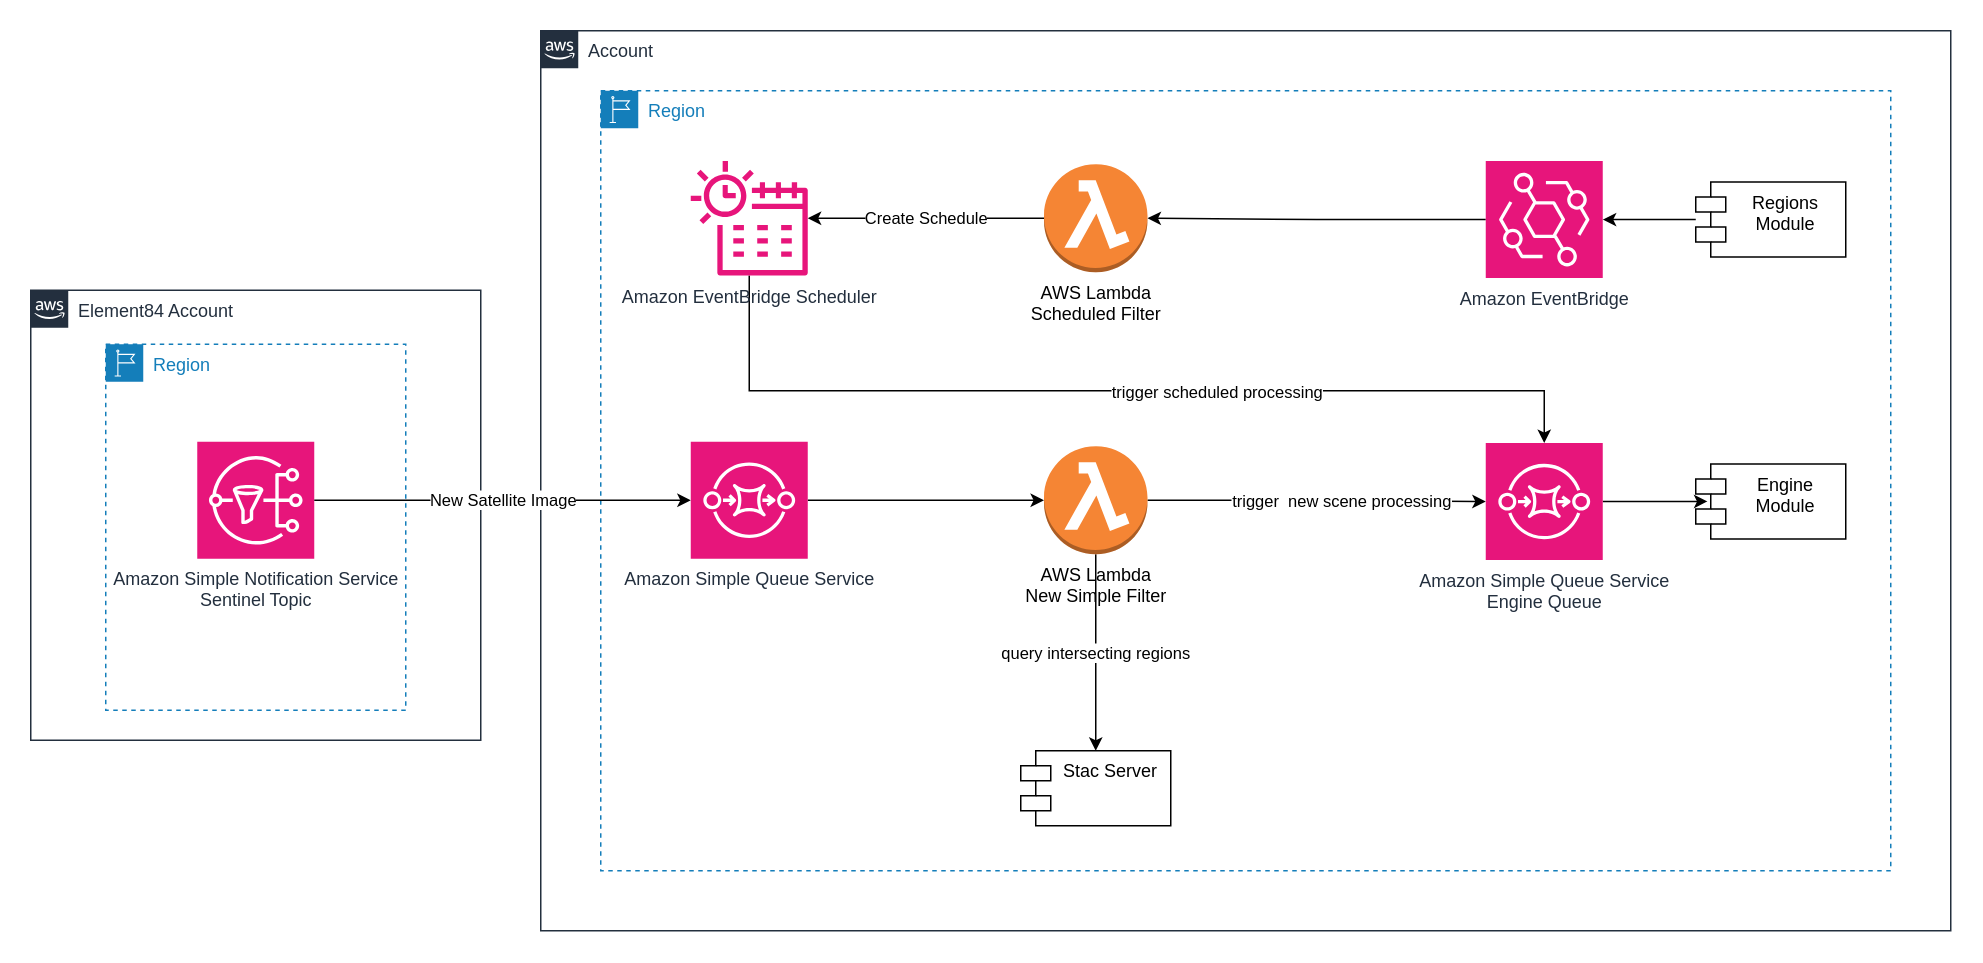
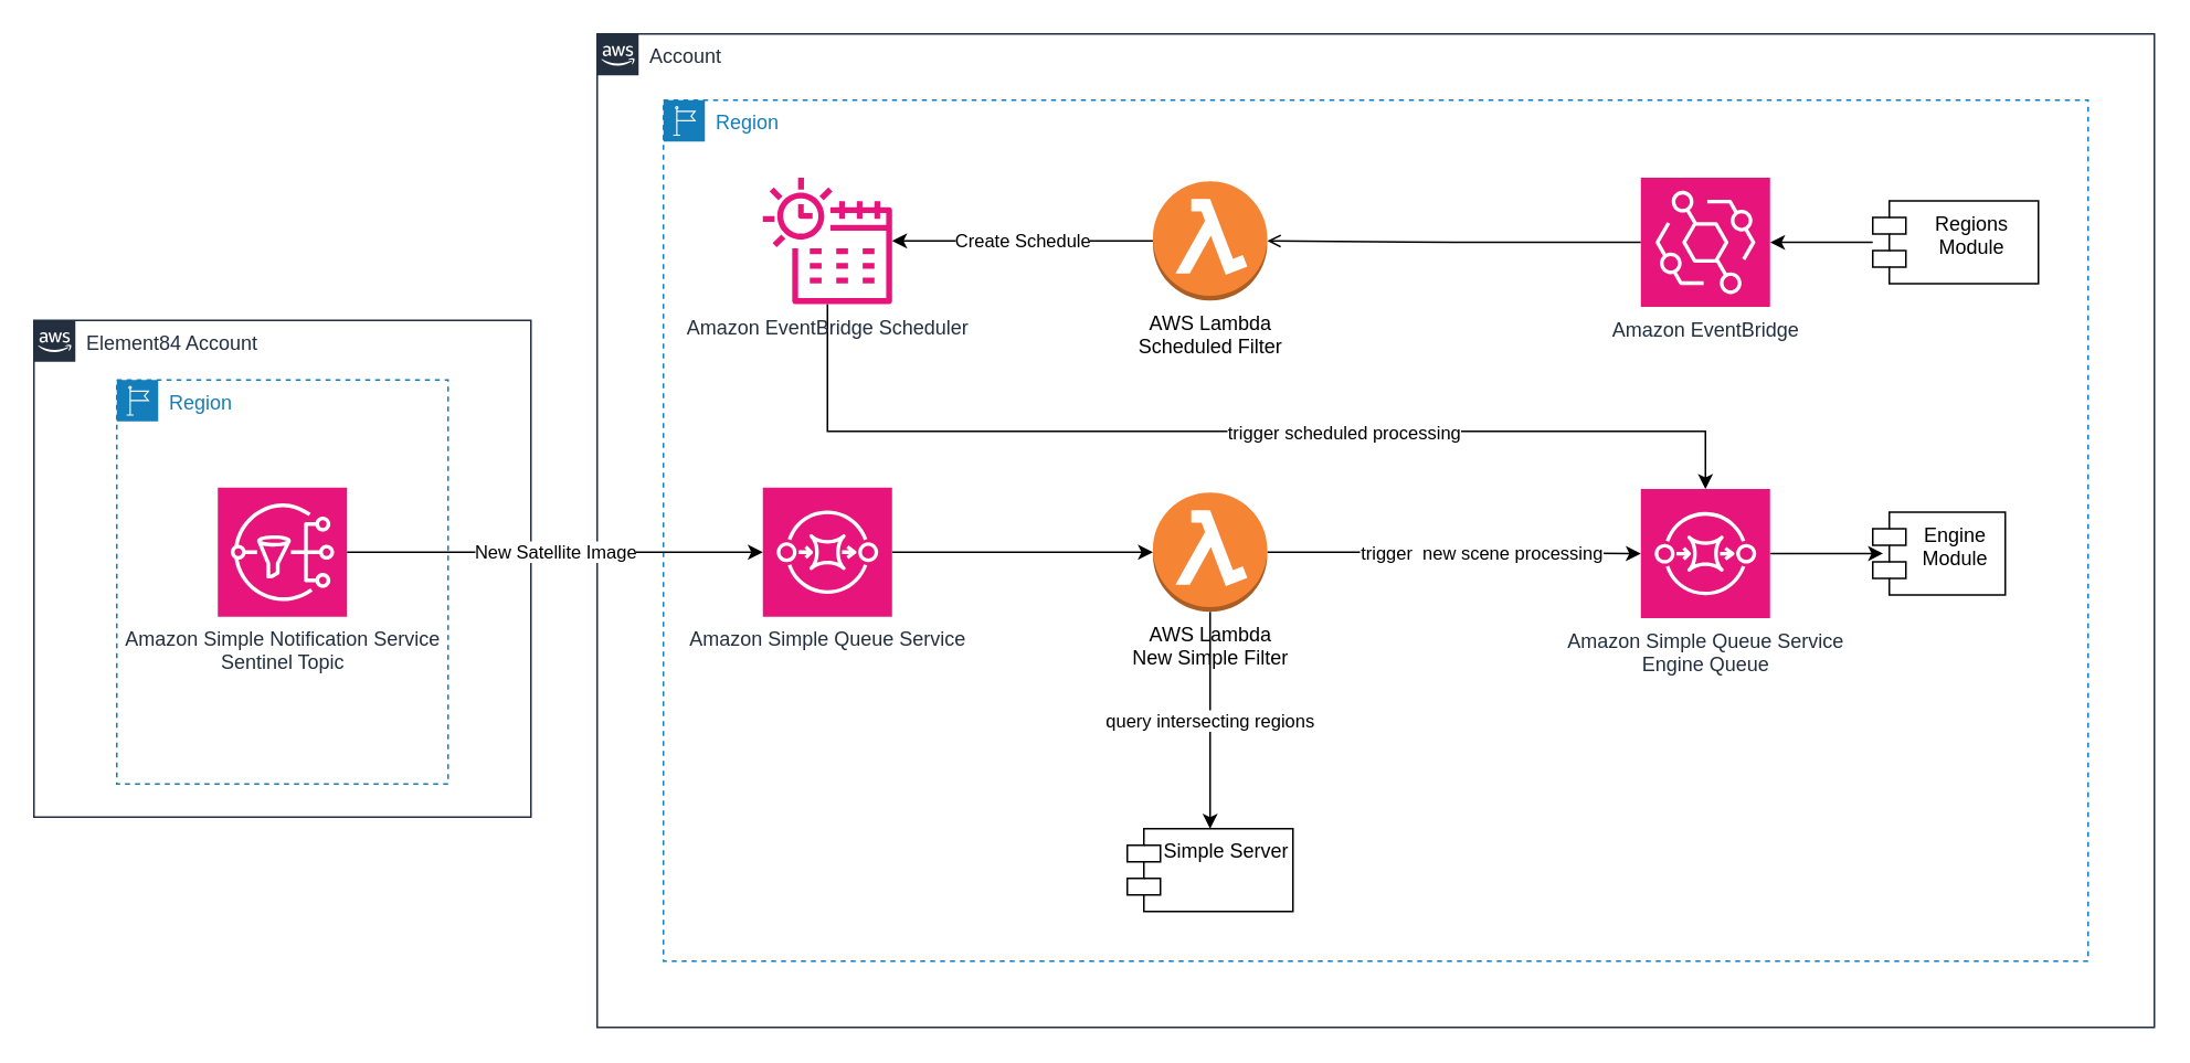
  <mxCell id="0" />
  <mxCell id="1" parent="0" />
  <mxCell id="2" value="Account" style="points=[[0,0],[0.25,0],[0.5,0],[0.75,0],[1,0],[1,0.25],[1,0.5],[1,0.75],[1,1],[0.75,1],[0.5,1],[0.25,1],[0,1],[0,0.75],[0,0.5],[0,0.25]];outlineConnect=0;gradientColor=none;html=1;whiteSpace=wrap;fontSize=12;fontStyle=0;container=1;pointerEvents=0;collapsible=0;recursiveResize=0;shape=mxgraph.aws4.group;grIcon=mxgraph.aws4.group_aws_cloud_alt;strokeColor=#232F3E;fillColor=none;verticalAlign=top;align=left;spacingLeft=30;fontColor=#232F3E;dashed=0;" parent="1" vertex="1"><mxGeometry x="360" y="20" width="940" height="600" as="geometry" /></mxCell>
  <mxCell id="3" value="Region" style="points=[[0,0],[0.25,0],[0.5,0],[0.75,0],[1,0],[1,0.25],[1,0.5],[1,0.75],[1,1],[0.75,1],[0.5,1],[0.25,1],[0,1],[0,0.75],[0,0.5],[0,0.25]];outlineConnect=0;gradientColor=none;html=1;whiteSpace=wrap;fontSize=12;fontStyle=0;container=1;pointerEvents=0;collapsible=0;recursiveResize=0;shape=mxgraph.aws4.group;grIcon=mxgraph.aws4.group_region;strokeColor=#147EBA;fillColor=none;verticalAlign=top;align=left;spacingLeft=30;fontColor=#147EBA;dashed=1;" parent="2" vertex="1"><mxGeometry x="40" y="40" width="860" height="520" as="geometry" /></mxCell>
  <mxCell id="4" style="edgeStyle=orthogonalEdgeStyle;rounded=0;orthogonalLoop=1;jettySize=auto;html=1;" parent="3" source="6" target="8" edge="1"><mxGeometry relative="1" as="geometry"><Array as="points"><mxPoint x="99" y="200" /><mxPoint x="629" y="200" /></Array></mxGeometry></mxCell>
  <mxCell id="5" value="trigger scheduled processing" style="edgeLabel;html=1;align=center;verticalAlign=middle;resizable=0;points=[];" parent="4" vertex="1" connectable="0"><mxGeometry x="0.21" y="-2" relative="1" as="geometry"><mxPoint y="-2" as="offset" /></mxGeometry></mxCell>
  <mxCell id="6" value="Amazon EventBridge Scheduler" style="sketch=0;outlineConnect=0;fontColor=#232F3E;gradientColor=none;fillColor=#E7157B;strokeColor=none;dashed=0;verticalLabelPosition=bottom;verticalAlign=top;align=center;html=1;fontSize=12;fontStyle=0;aspect=fixed;pointerEvents=1;shape=mxgraph.aws4.eventbridge_scheduler;" parent="3" vertex="1"><mxGeometry x="60" y="46" width="78" height="78" as="geometry" /></mxCell>
  <mxCell id="7" style="edgeStyle=orthogonalEdgeStyle;rounded=0;orthogonalLoop=1;jettySize=auto;html=1;entryX=0.078;entryY=0.498;entryDx=0;entryDy=0;entryPerimeter=0;" parent="3" source="8" target="22" edge="1"><mxGeometry relative="1" as="geometry" /></mxCell>
  <mxCell id="8" value="Amazon Simple Queue Service&lt;br&gt;Engine Queue" style="sketch=0;points=[[0,0,0],[0.25,0,0],[0.5,0,0],[0.75,0,0],[1,0,0],[0,1,0],[0.25,1,0],[0.5,1,0],[0.75,1,0],[1,1,0],[0,0.25,0],[0,0.5,0],[0,0.75,0],[1,0.25,0],[1,0.5,0],[1,0.75,0]];outlineConnect=0;fontColor=#232F3E;fillColor=#E7157B;strokeColor=#ffffff;dashed=0;verticalLabelPosition=bottom;verticalAlign=top;align=center;html=1;fontSize=12;fontStyle=0;aspect=fixed;shape=mxgraph.aws4.resourceIcon;resIcon=mxgraph.aws4.sqs;" parent="3" vertex="1"><mxGeometry x="590" y="234.89" width="78" height="78" as="geometry" /></mxCell>
  <mxCell id="9" style="edgeStyle=orthogonalEdgeStyle;rounded=0;orthogonalLoop=1;jettySize=auto;html=1;" parent="3" source="10" target="18" edge="1"><mxGeometry relative="1" as="geometry" /></mxCell>
  <mxCell id="10" value="Amazon Simple Queue Service" style="sketch=0;points=[[0,0,0],[0.25,0,0],[0.5,0,0],[0.75,0,0],[1,0,0],[0,1,0],[0.25,1,0],[0.5,1,0],[0.75,1,0],[1,1,0],[0,0.25,0],[0,0.5,0],[0,0.75,0],[1,0.25,0],[1,0.5,0],[1,0.75,0]];outlineConnect=0;fontColor=#232F3E;fillColor=#E7157B;strokeColor=#ffffff;dashed=0;verticalLabelPosition=bottom;verticalAlign=top;align=center;html=1;fontSize=12;fontStyle=0;aspect=fixed;shape=mxgraph.aws4.resourceIcon;resIcon=mxgraph.aws4.sqs;movable=1;resizable=1;rotatable=1;deletable=1;editable=1;locked=0;connectable=1;" parent="3" vertex="1"><mxGeometry x="60" y="234" width="78" height="78" as="geometry" /></mxCell>
- <mxCell id="11" style="edgeStyle=orthogonalEdgeStyle;rounded=0;orthogonalLoop=1;jettySize=auto;html=1;" parent="3" source="12" target="14" edge="1"><mxGeometry relative="1" as="geometry" /></mxCell>
+ <mxCell id="11" style="edgeStyle=orthogonalEdgeStyle;rounded=0;orthogonalLoop=1;jettySize=auto;html=1;endArrow=open;" parent="3" source="12" target="14" edge="1"><mxGeometry relative="1" as="geometry" /></mxCell>
  <mxCell id="12" value="Amazon EventBridge" style="sketch=0;points=[[0,0,0],[0.25,0,0],[0.5,0,0],[0.75,0,0],[1,0,0],[0,1,0],[0.25,1,0],[0.5,1,0],[0.75,1,0],[1,1,0],[0,0.25,0],[0,0.5,0],[0,0.75,0],[1,0.25,0],[1,0.5,0],[1,0.75,0]];outlineConnect=0;fontColor=#232F3E;fillColor=#E7157B;strokeColor=#ffffff;dashed=0;verticalLabelPosition=bottom;verticalAlign=top;align=center;html=1;fontSize=12;fontStyle=0;aspect=fixed;shape=mxgraph.aws4.resourceIcon;resIcon=mxgraph.aws4.eventbridge;" parent="3" vertex="1"><mxGeometry x="590" y="46.89" width="78" height="78" as="geometry" /></mxCell>
  <mxCell id="13" value="Create Schedule" style="edgeStyle=orthogonalEdgeStyle;rounded=0;orthogonalLoop=1;jettySize=auto;html=1;" parent="3" source="14" target="6" edge="1"><mxGeometry relative="1" as="geometry" /></mxCell>
  <mxCell id="14" value="AWS Lambda&lt;br&gt;Scheduled Filter" style="outlineConnect=0;dashed=0;verticalLabelPosition=bottom;verticalAlign=top;align=center;html=1;shape=mxgraph.aws3.lambda_function;fillColor=#F58534;gradientColor=none;" parent="3" vertex="1"><mxGeometry x="295.5" y="49" width="69" height="72" as="geometry" /></mxCell>
  <mxCell id="15" value="query intersecting regions" style="edgeStyle=orthogonalEdgeStyle;rounded=0;orthogonalLoop=1;jettySize=auto;html=1;" parent="3" source="18" target="19" edge="1"><mxGeometry relative="1" as="geometry" /></mxCell>
  <mxCell id="16" style="edgeStyle=orthogonalEdgeStyle;rounded=0;orthogonalLoop=1;jettySize=auto;html=1;" parent="3" source="18" target="8" edge="1"><mxGeometry relative="1" as="geometry" /></mxCell>
  <mxCell id="17" value="trigger&amp;nbsp; new scene processing" style="edgeLabel;html=1;align=center;verticalAlign=middle;resizable=0;points=[];" parent="16" vertex="1" connectable="0"><mxGeometry x="0.147" relative="1" as="geometry"><mxPoint as="offset" /></mxGeometry></mxCell>
  <mxCell id="18" value="AWS Lambda&lt;br&gt;New Simple Filter" style="outlineConnect=0;dashed=0;verticalLabelPosition=bottom;verticalAlign=top;align=center;html=1;shape=mxgraph.aws3.lambda_function;fillColor=#F58534;gradientColor=none;" parent="3" vertex="1"><mxGeometry x="295.5" y="237" width="69" height="72" as="geometry" /></mxCell>
- <mxCell id="19" value="Stac Server" style="shape=module;align=left;spacingLeft=20;align=center;verticalAlign=top;whiteSpace=wrap;html=1;" parent="3" vertex="1"><mxGeometry x="280" y="440" width="100" height="50" as="geometry" /></mxCell>
+ <mxCell id="19" value="Simple Server" style="shape=module;align=left;spacingLeft=20;align=center;verticalAlign=top;whiteSpace=wrap;html=1;" parent="3" vertex="1"><mxGeometry x="280" y="440" width="100" height="50" as="geometry" /></mxCell>
  <mxCell id="20" style="edgeStyle=orthogonalEdgeStyle;rounded=0;orthogonalLoop=1;jettySize=auto;html=1;" parent="3" source="21" target="12" edge="1"><mxGeometry relative="1" as="geometry" /></mxCell>
  <mxCell id="21" value="Regions&lt;br&gt;Module" style="shape=module;align=left;spacingLeft=20;align=center;verticalAlign=top;whiteSpace=wrap;html=1;" parent="3" vertex="1"><mxGeometry x="730" y="60.89" width="100" height="50" as="geometry" /></mxCell>
- <mxCell id="22" value="Engine&lt;br&gt;Module" style="shape=module;align=left;spacingLeft=20;align=center;verticalAlign=top;whiteSpace=wrap;html=1;" parent="3" vertex="1"><mxGeometry x="730" y="248.89" width="100" height="50" as="geometry" /></mxCell>
+ <mxCell id="22" value="Engine&lt;br&gt;Module" style="shape=module;align=left;spacingLeft=20;align=center;verticalAlign=top;whiteSpace=wrap;html=1;" parent="3" vertex="1"><mxGeometry x="730" y="248.89" width="80" height="50" as="geometry" /></mxCell>
  <mxCell id="23" value="Element84 Account" style="points=[[0,0],[0.25,0],[0.5,0],[0.75,0],[1,0],[1,0.25],[1,0.5],[1,0.75],[1,1],[0.75,1],[0.5,1],[0.25,1],[0,1],[0,0.75],[0,0.5],[0,0.25]];outlineConnect=0;gradientColor=none;html=1;whiteSpace=wrap;fontSize=12;fontStyle=0;container=1;pointerEvents=0;collapsible=0;recursiveResize=0;shape=mxgraph.aws4.group;grIcon=mxgraph.aws4.group_aws_cloud_alt;strokeColor=#232F3E;fillColor=none;verticalAlign=top;align=left;spacingLeft=30;fontColor=#232F3E;dashed=0;" parent="1" vertex="1"><mxGeometry x="20" y="193" width="300" height="300" as="geometry" /></mxCell>
  <mxCell id="24" value="Region" style="points=[[0,0],[0.25,0],[0.5,0],[0.75,0],[1,0],[1,0.25],[1,0.5],[1,0.75],[1,1],[0.75,1],[0.5,1],[0.25,1],[0,1],[0,0.75],[0,0.5],[0,0.25]];outlineConnect=0;gradientColor=none;html=1;whiteSpace=wrap;fontSize=12;fontStyle=0;container=1;pointerEvents=0;collapsible=0;recursiveResize=0;shape=mxgraph.aws4.group;grIcon=mxgraph.aws4.group_region;strokeColor=#147EBA;fillColor=none;verticalAlign=top;align=left;spacingLeft=30;fontColor=#147EBA;dashed=1;" parent="23" vertex="1"><mxGeometry x="50" y="36" width="200" height="244" as="geometry" /></mxCell>
  <mxCell id="25" value="Amazon Simple Notification Service&lt;br&gt;Sentinel Topic" style="sketch=0;points=[[0,0,0],[0.25,0,0],[0.5,0,0],[0.75,0,0],[1,0,0],[0,1,0],[0.25,1,0],[0.5,1,0],[0.75,1,0],[1,1,0],[0,0.25,0],[0,0.5,0],[0,0.75,0],[1,0.25,0],[1,0.5,0],[1,0.75,0]];outlineConnect=0;fontColor=#232F3E;fillColor=#E7157B;strokeColor=#ffffff;dashed=0;verticalLabelPosition=bottom;verticalAlign=top;align=center;html=1;fontSize=12;fontStyle=0;aspect=fixed;shape=mxgraph.aws4.resourceIcon;resIcon=mxgraph.aws4.sns;" parent="24" vertex="1"><mxGeometry x="61" y="65" width="78" height="78" as="geometry" /></mxCell>
  <mxCell id="26" value="New Satellite Image" style="edgeStyle=orthogonalEdgeStyle;rounded=0;orthogonalLoop=1;jettySize=auto;html=1;" parent="1" source="25" target="10" edge="1"><mxGeometry relative="1" as="geometry" /></mxCell>
